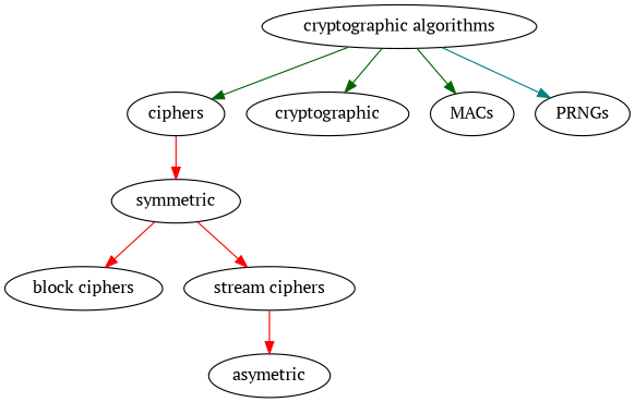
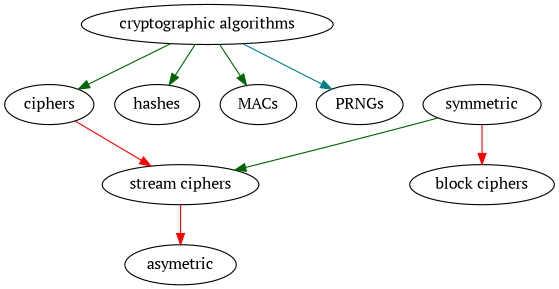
  digraph {
    fontname="PT Serif"
    node [fontname="PT Serif"]
    edge [color=red fontname="PT Serif"]
    n1 [label="cryptographic algorithms"]
    ciphers
-   hashes [label=cryptographic]
+   hashes
    MACs
    PRNGs
    symmetric
    "block ciphers"
    "stream ciphers"
    asymetric
    n1 -> ciphers [color=darkgreen]
    n1 -> hashes [color=darkgreen]
    n1 -> MACs [color=darkgreen]
    n1 -> PRNGs [color=teal]
-   ciphers -> symmetric
+   ciphers -> "stream ciphers"
    symmetric -> "block ciphers"
-   symmetric -> "stream ciphers"
+   symmetric -> "stream ciphers" [color=darkgreen]
    "stream ciphers" -> asymetric
  }
